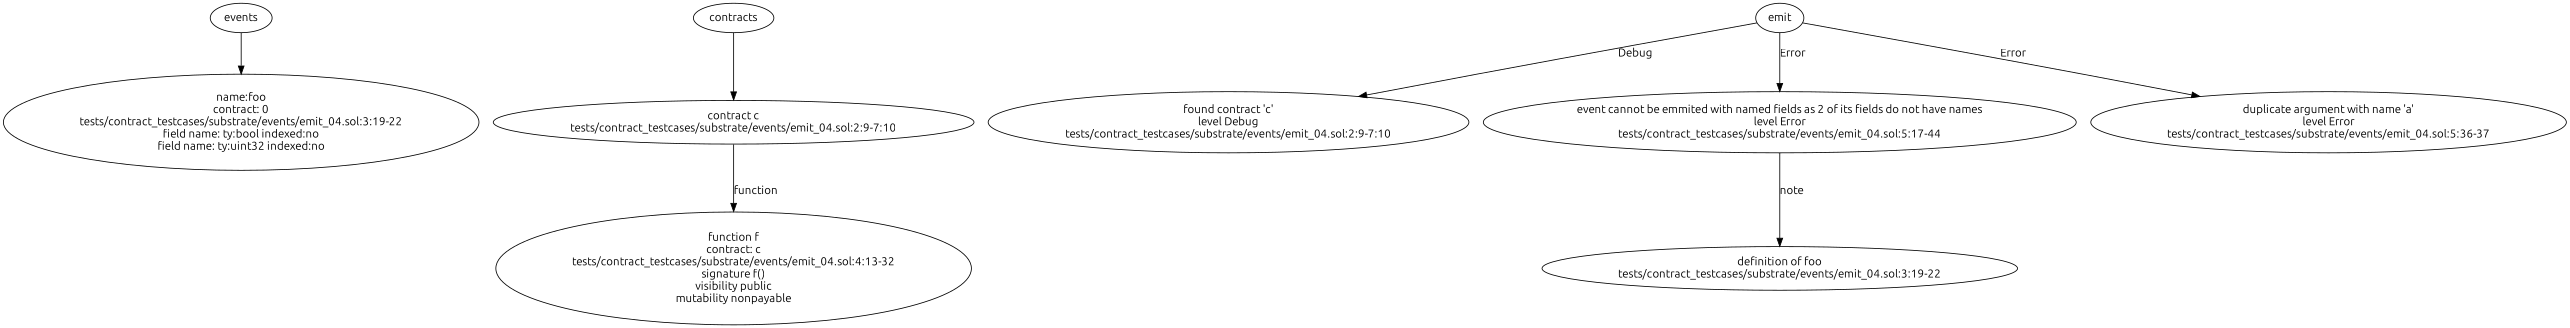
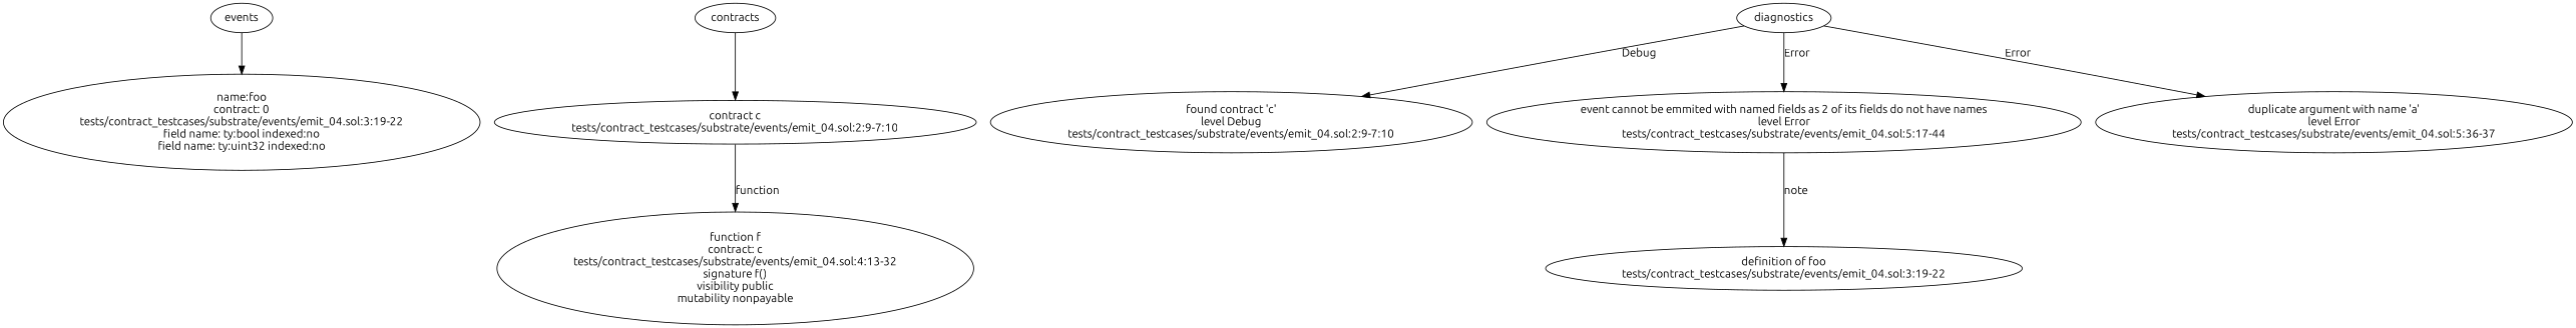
  strict digraph {
    fontname=Ubuntu
    node [fontname=Ubuntu]
    edge [fontname=Ubuntu]
    n1 [label="name:foo\ncontract: 0\ntests/contract_testcases/substrate/events/emit_04.sol:3:19-22\nfield name: ty:bool indexed:no\nfield name: ty:uint32 indexed:no"]
    n2 [label="contract c\ntests/contract_testcases/substrate/events/emit_04.sol:2:9-7:10"]
    n3 [label="function f\ncontract: c\ntests/contract_testcases/substrate/events/emit_04.sol:4:13-32\nsignature f()\nvisibility public\nmutability nonpayable"]
    n4 [label="found contract 'c'\nlevel Debug\ntests/contract_testcases/substrate/events/emit_04.sol:2:9-7:10"]
    n5 [label="event cannot be emmited with named fields as 2 of its fields do not have names\nlevel Error\ntests/contract_testcases/substrate/events/emit_04.sol:5:17-44"]
    n6 [label="definition of foo\ntests/contract_testcases/substrate/events/emit_04.sol:3:19-22"]
    n7 [label="duplicate argument with name 'a'\nlevel Error\ntests/contract_testcases/substrate/events/emit_04.sol:5:36-37"]
    events
    contracts
-   diagnostics [label=emit]
+   diagnostics
    n2 -> n3 [label=function]
    n5 -> n6 [label=note]
    events -> n1
    contracts -> n2
    diagnostics -> n4 [label=Debug]
    diagnostics -> n5 [label=Error]
    diagnostics -> n7 [label=Error]
  }
